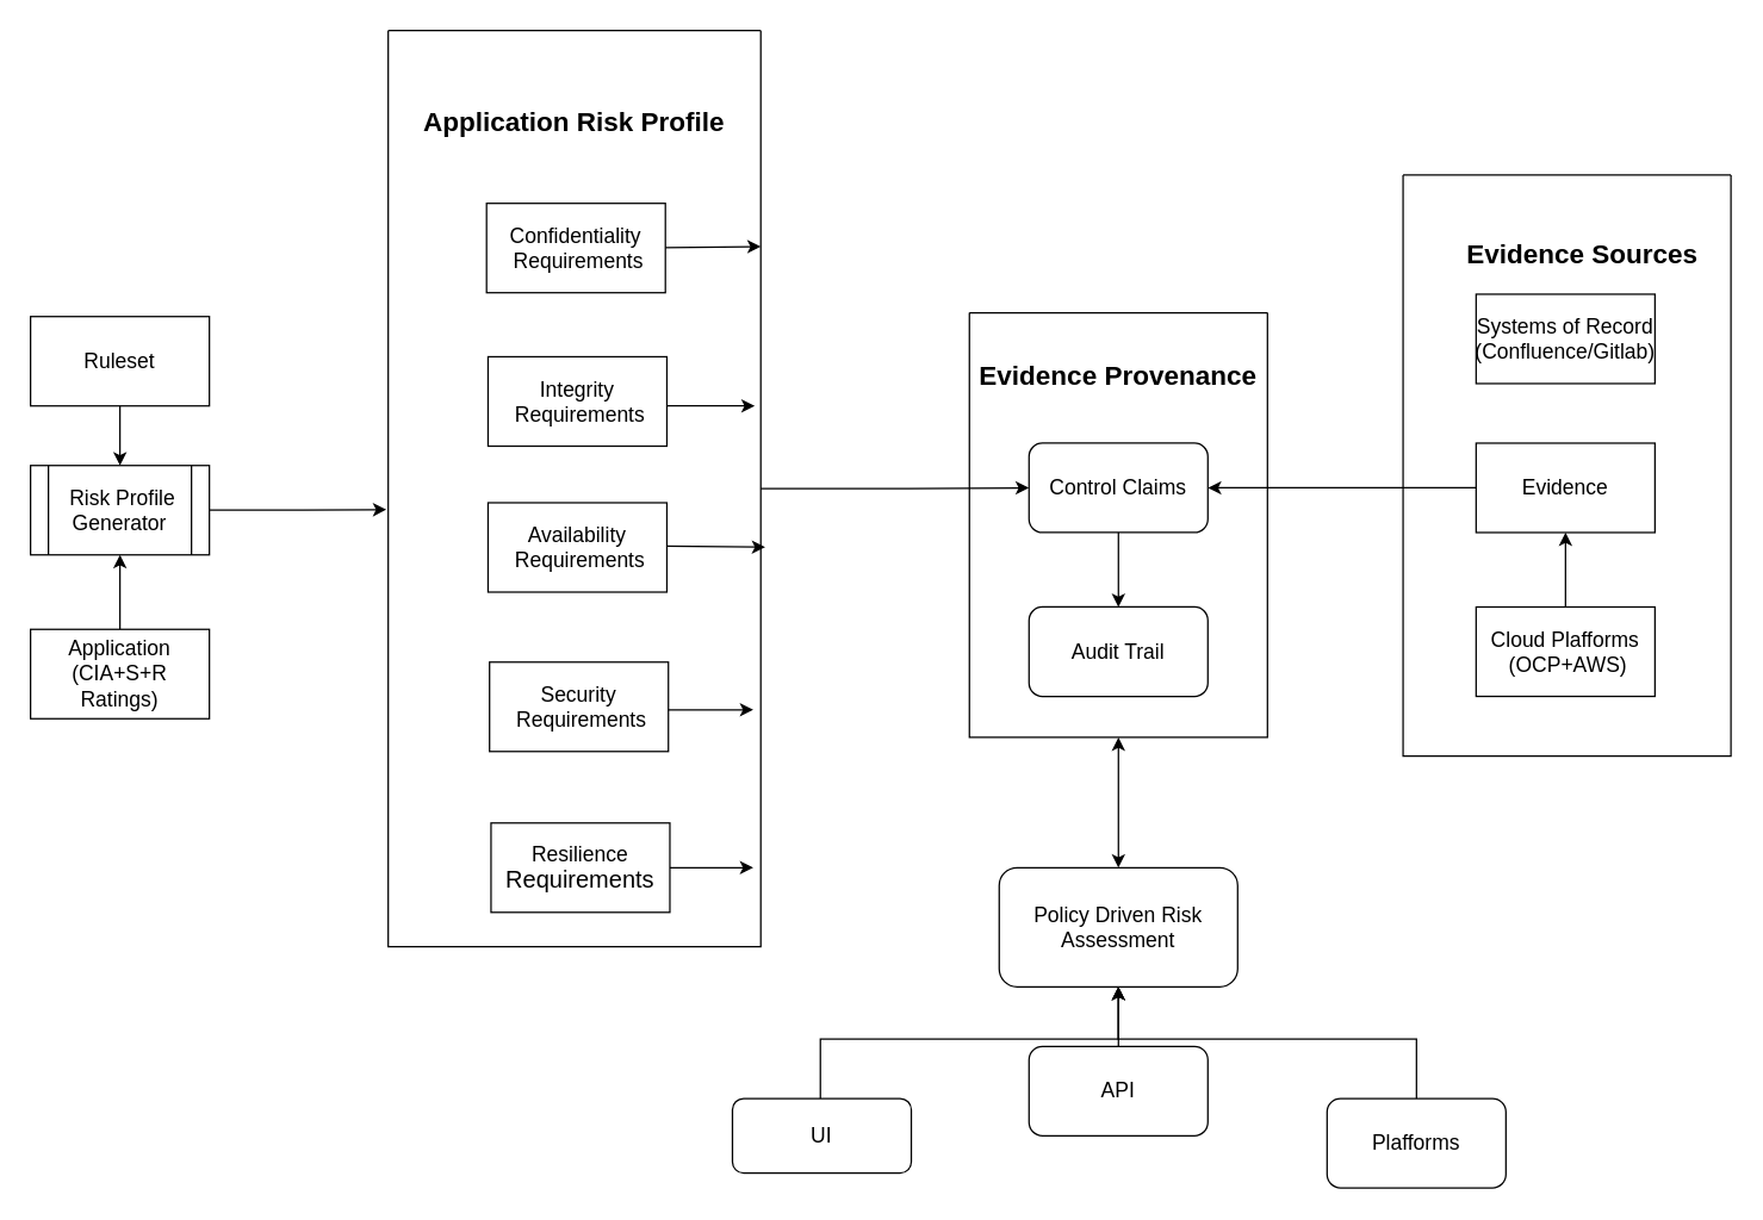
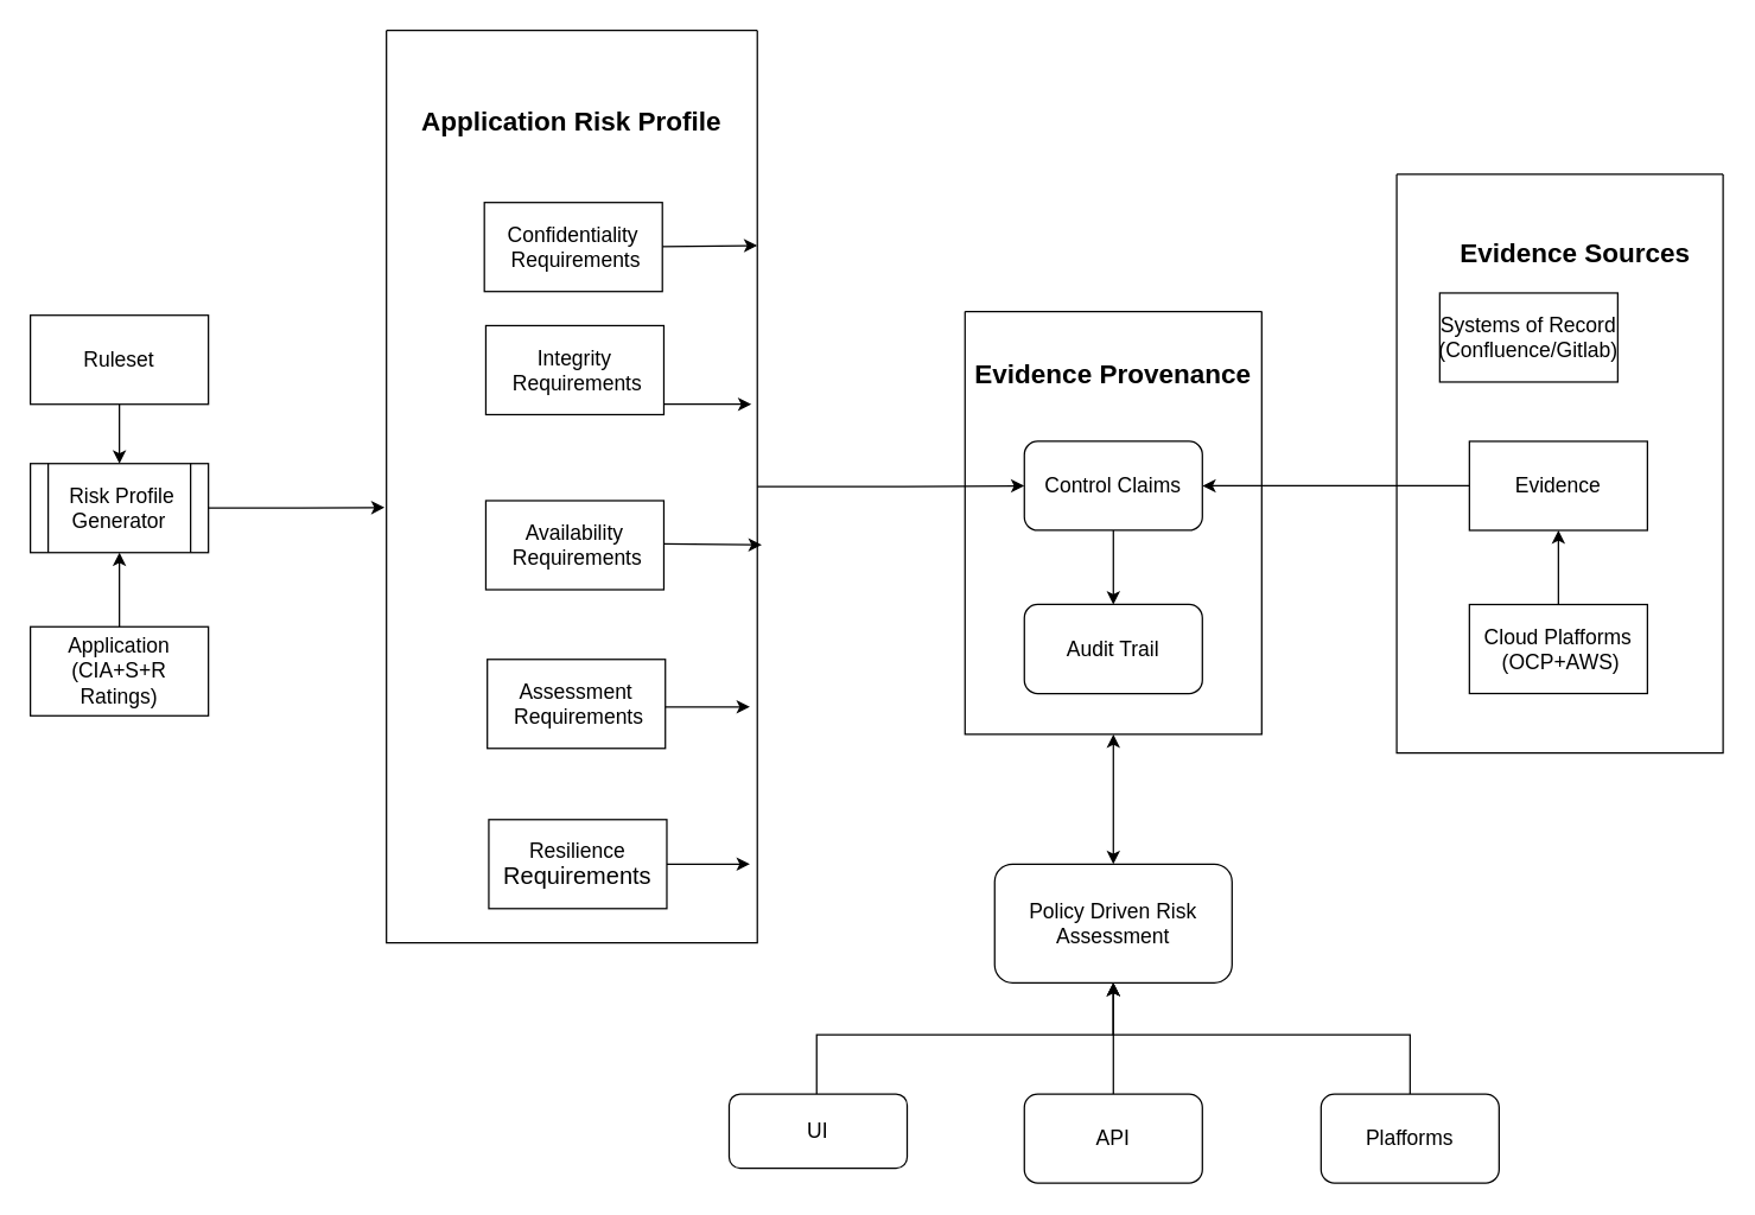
  <mxCell id="0" />
  <mxCell id="1" parent="0" />
  <mxCell id="2" value="&lt;font style=&quot;font-size: 14px;&quot;&gt;&amp;nbsp;Risk Profile&lt;/font&gt;&lt;div&gt;&lt;font style=&quot;font-size: 14px;&quot;&gt;Generator&lt;/font&gt;&lt;/div&gt;" style="shape=process;whiteSpace=wrap;html=1;backgroundOutline=1;" parent="1" vertex="1"><mxGeometry x="20" y="312" width="120" height="60" as="geometry" /></mxCell>
  <mxCell id="3" value="" style="edgeStyle=orthogonalEdgeStyle;rounded=0;orthogonalLoop=1;jettySize=auto;html=1;" parent="1" source="4" target="2" edge="1"><mxGeometry relative="1" as="geometry" /></mxCell>
  <mxCell id="4" value="&lt;font style=&quot;font-size: 14px;&quot;&gt;Ruleset&lt;/font&gt;" style="rounded=0;whiteSpace=wrap;html=1;" parent="1" vertex="1"><mxGeometry x="20" y="212" width="120" height="60" as="geometry" /></mxCell>
  <mxCell id="5" value="" style="edgeStyle=orthogonalEdgeStyle;rounded=0;orthogonalLoop=1;jettySize=auto;html=1;" parent="1" source="6" target="2" edge="1"><mxGeometry relative="1" as="geometry" /></mxCell>
  <mxCell id="6" value="&lt;font style=&quot;font-size: 14px;&quot;&gt;Application&lt;/font&gt;&lt;div&gt;&lt;span style=&quot;font-size: 14px; background-color: transparent; color: light-dark(rgb(0, 0, 0), rgb(255, 255, 255));&quot;&gt;(CIA+S+R Ratings)&lt;/span&gt;&lt;/div&gt;" style="rounded=0;whiteSpace=wrap;html=1;" parent="1" vertex="1"><mxGeometry x="20" y="422" width="120" height="60" as="geometry" /></mxCell>
  <mxCell id="7" style="edgeStyle=orthogonalEdgeStyle;rounded=0;orthogonalLoop=1;jettySize=auto;html=1;entryX=1;entryY=0.5;entryDx=0;entryDy=0;" parent="1" source="8" target="27" edge="1"><mxGeometry relative="1" as="geometry" /></mxCell>
  <mxCell id="8" value="&lt;font style=&quot;font-size: 14px;&quot;&gt;Evidence&lt;/font&gt;" style="rounded=0;whiteSpace=wrap;html=1;" parent="1" vertex="1"><mxGeometry x="990" y="297" width="120" height="60" as="geometry" /></mxCell>
  <mxCell id="9" value="" style="edgeStyle=orthogonalEdgeStyle;rounded=0;orthogonalLoop=1;jettySize=auto;html=1;" parent="1" source="10" target="8" edge="1"><mxGeometry relative="1" as="geometry" /></mxCell>
  <mxCell id="10" value="&lt;font style=&quot;font-size: 14px;&quot;&gt;Cloud Plafforms&lt;/font&gt;&lt;div&gt;&lt;font style=&quot;font-size: 14px;&quot;&gt;&amp;nbsp;(OCP+AWS)&lt;/font&gt;&lt;/div&gt;" style="rounded=0;whiteSpace=wrap;html=1;" parent="1" vertex="1"><mxGeometry x="990" y="407" width="120" height="60" as="geometry" /></mxCell>
- <mxCell id="11" value="&lt;font style=&quot;font-size: 14px;&quot;&gt;Systems of Record&lt;/font&gt;&lt;div&gt;&lt;span style=&quot;font-size: 14px; background-color: transparent; color: light-dark(rgb(0, 0, 0), rgb(255, 255, 255));&quot;&gt;(Confluence/Gitlab)&lt;/span&gt;&lt;/div&gt;" style="rounded=0;whiteSpace=wrap;html=1;" parent="1" vertex="1"><mxGeometry x="990" y="197" width="120" height="60" as="geometry" /></mxCell>
+ <mxCell id="11" value="&lt;font style=&quot;font-size: 14px;&quot;&gt;Systems of Record&lt;/font&gt;&lt;div&gt;&lt;span style=&quot;font-size: 14px; background-color: transparent; color: light-dark(rgb(0, 0, 0), rgb(255, 255, 255));&quot;&gt;(Confluence/Gitlab)&lt;/span&gt;&lt;/div&gt;" style="rounded=0;whiteSpace=wrap;html=1;" parent="1" vertex="1"><mxGeometry x="970" y="197" width="120" height="60" as="geometry" /></mxCell>
  <mxCell id="12" style="edgeStyle=orthogonalEdgeStyle;rounded=0;orthogonalLoop=1;jettySize=auto;html=1;entryX=0;entryY=0.5;entryDx=0;entryDy=0;" parent="1" source="13" target="27" edge="1"><mxGeometry relative="1" as="geometry" /></mxCell>
  <mxCell id="13" value="" style="swimlane;startSize=0;" parent="1" vertex="1"><mxGeometry x="260" y="20" width="250" height="615" as="geometry" /></mxCell>
  <mxCell id="14" value="" style="endArrow=classic;html=1;rounded=0;" parent="13" edge="1"><mxGeometry width="50" height="50" relative="1" as="geometry"><mxPoint x="165" y="146" as="sourcePoint" /><mxPoint x="250" y="145" as="targetPoint" /></mxGeometry></mxCell>
  <mxCell id="15" value="" style="endArrow=classic;html=1;rounded=0;entryX=1;entryY=0.177;entryDx=0;entryDy=0;entryPerimeter=0;" parent="13" edge="1"><mxGeometry width="50" height="50" relative="1" as="geometry"><mxPoint x="166" y="252" as="sourcePoint" /><mxPoint x="246" y="252" as="targetPoint" /></mxGeometry></mxCell>
  <mxCell id="16" value="" style="endArrow=classic;html=1;rounded=0;entryX=1.012;entryY=0.564;entryDx=0;entryDy=0;entryPerimeter=0;" parent="13" edge="1" target="13"><mxGeometry width="50" height="50" relative="1" as="geometry"><mxPoint x="165" y="346" as="sourcePoint" /><mxPoint x="245" y="346" as="targetPoint" /></mxGeometry></mxCell>
  <mxCell id="17" value="" style="endArrow=classic;html=1;rounded=0;entryX=1;entryY=0.177;entryDx=0;entryDy=0;entryPerimeter=0;" parent="13" edge="1"><mxGeometry width="50" height="50" relative="1" as="geometry"><mxPoint x="165" y="456" as="sourcePoint" /><mxPoint x="245" y="456" as="targetPoint" /></mxGeometry></mxCell>
  <mxCell id="18" value="" style="endArrow=classic;html=1;rounded=0;entryX=1;entryY=0.177;entryDx=0;entryDy=0;entryPerimeter=0;" parent="13" edge="1"><mxGeometry width="50" height="50" relative="1" as="geometry"><mxPoint x="165" y="562" as="sourcePoint" /><mxPoint x="245" y="562" as="targetPoint" /></mxGeometry></mxCell>
  <mxCell id="19" value="&lt;font style=&quot;font-size: 14px;&quot;&gt;Confidentiality&lt;/font&gt;&lt;div&gt;&lt;font style=&quot;font-size: 14px;&quot;&gt;&amp;nbsp;Requirements&lt;/font&gt;&lt;/div&gt;" style="rounded=0;whiteSpace=wrap;html=1;" parent="13" vertex="1"><mxGeometry x="66" y="116" width="120" height="60" as="geometry" /></mxCell>
- <mxCell id="20" value="&lt;font style=&quot;font-size: 14px;&quot;&gt;Integrity&lt;/font&gt;&lt;div&gt;&lt;font style=&quot;font-size: 14px;&quot;&gt;&amp;nbsp;Requirements&lt;/font&gt;&lt;/div&gt;" style="rounded=0;whiteSpace=wrap;html=1;" parent="13" vertex="1"><mxGeometry x="67" y="219" width="120" height="60" as="geometry" /></mxCell>
+ <mxCell id="20" value="&lt;font style=&quot;font-size: 14px;&quot;&gt;Integrity&lt;/font&gt;&lt;div&gt;&lt;font style=&quot;font-size: 14px;&quot;&gt;&amp;nbsp;Requirements&lt;/font&gt;&lt;/div&gt;" style="rounded=0;whiteSpace=wrap;html=1;" parent="13" vertex="1"><mxGeometry x="67" y="199" width="120" height="60" as="geometry" /></mxCell>
  <mxCell id="21" value="&lt;font style=&quot;font-size: 14px;&quot;&gt;Availability&lt;/font&gt;&lt;div&gt;&lt;font style=&quot;font-size: 14px;&quot;&gt;&amp;nbsp;Requirements&lt;/font&gt;&lt;/div&gt;" style="rounded=0;whiteSpace=wrap;html=1;" parent="13" vertex="1"><mxGeometry x="67" y="317" width="120" height="60" as="geometry" /></mxCell>
- <mxCell id="22" value="&lt;font style=&quot;font-size: 14px;&quot;&gt;Security&lt;/font&gt;&lt;div&gt;&lt;font style=&quot;font-size: 14px;&quot;&gt;&amp;nbsp;Requirements&lt;/font&gt;&lt;/div&gt;" style="rounded=0;whiteSpace=wrap;html=1;" parent="13" vertex="1"><mxGeometry x="68" y="424" width="120" height="60" as="geometry" /></mxCell>
+ <mxCell id="22" value="&lt;font style=&quot;font-size: 14px;&quot;&gt;Assessment&lt;/font&gt;&lt;div&gt;&lt;font style=&quot;font-size: 14px;&quot;&gt;&amp;nbsp;Requirements&lt;/font&gt;&lt;/div&gt;" style="rounded=0;whiteSpace=wrap;html=1;" parent="13" vertex="1"><mxGeometry x="68" y="424" width="120" height="60" as="geometry" /></mxCell>
  <mxCell id="23" value="&lt;font style=&quot;font-size: 14px;&quot;&gt;Resilience&lt;/font&gt;&lt;div&gt;&lt;span style=&quot;font-size: medium; background-color: transparent; color: light-dark(rgb(0, 0, 0), rgb(255, 255, 255));&quot;&gt;Requirements&lt;/span&gt;&lt;/div&gt;" style="rounded=0;whiteSpace=wrap;html=1;" parent="13" vertex="1"><mxGeometry x="69" y="532" width="120" height="60" as="geometry" /></mxCell>
  <mxCell id="24" value="&lt;b&gt;&lt;font style=&quot;font-size: 18px;&quot;&gt;Application Risk Profile&lt;/font&gt;&lt;/b&gt;" style="text;html=1;align=center;verticalAlign=middle;whiteSpace=wrap;rounded=0;" parent="13" vertex="1"><mxGeometry x="10" y="47" width="230" height="30" as="geometry" /></mxCell>
  <mxCell id="25" value="&lt;font style=&quot;font-size: 14px;&quot;&gt;Audit Trail&lt;/font&gt;" style="rounded=1;whiteSpace=wrap;html=1;" parent="1" vertex="1"><mxGeometry x="690" y="407" width="120" height="60" as="geometry" /></mxCell>
  <mxCell id="26" value="" style="swimlane;startSize=0;" parent="1" vertex="1"><mxGeometry x="650" y="209.5" width="200" height="285" as="geometry" /></mxCell>
  <mxCell id="27" value="&lt;font style=&quot;font-size: 14px;&quot;&gt;Control Claims&lt;/font&gt;" style="rounded=1;whiteSpace=wrap;html=1;" parent="26" vertex="1"><mxGeometry x="40" y="87.5" width="120" height="60" as="geometry" /></mxCell>
  <mxCell id="28" value="&lt;b&gt;&lt;font style=&quot;font-size: 18px;&quot;&gt;Evidence Provenance&lt;/font&gt;&lt;/b&gt;" style="text;html=1;align=center;verticalAlign=middle;whiteSpace=wrap;rounded=0;" parent="26" vertex="1"><mxGeometry x="5" y="27.5" width="190" height="30" as="geometry" /></mxCell>
  <mxCell id="29" style="edgeStyle=orthogonalEdgeStyle;rounded=0;orthogonalLoop=1;jettySize=auto;html=1;entryX=-0.005;entryY=0.523;entryDx=0;entryDy=0;entryPerimeter=0;" parent="1" source="2" target="13" edge="1"><mxGeometry relative="1" as="geometry" /></mxCell>
  <mxCell id="30" value="" style="edgeStyle=orthogonalEdgeStyle;rounded=0;orthogonalLoop=1;jettySize=auto;html=1;" parent="1" source="27" target="25" edge="1"><mxGeometry relative="1" as="geometry" /></mxCell>
  <mxCell id="31" value="&lt;font style=&quot;font-size: 14px;&quot;&gt;Policy Driven Risk&lt;/font&gt;&lt;div&gt;&lt;font style=&quot;font-size: 14px;&quot;&gt;Assessment&lt;/font&gt;&lt;/div&gt;" style="rounded=1;whiteSpace=wrap;html=1;" parent="1" vertex="1"><mxGeometry x="670" y="582" width="160" height="80" as="geometry" /></mxCell>
  <mxCell id="32" value="" style="endArrow=classic;startArrow=classic;html=1;rounded=0;entryX=0.5;entryY=1;entryDx=0;entryDy=0;" parent="1" target="26" edge="1"><mxGeometry width="50" height="50" relative="1" as="geometry"><mxPoint x="750" y="582" as="sourcePoint" /><mxPoint x="800" y="532" as="targetPoint" /></mxGeometry></mxCell>
  <mxCell id="33" style="edgeStyle=orthogonalEdgeStyle;rounded=0;orthogonalLoop=1;jettySize=auto;html=1;entryX=0.5;entryY=1;entryDx=0;entryDy=0;" parent="1" source="34" target="31" edge="1"><mxGeometry relative="1" as="geometry"><Array as="points"><mxPoint x="550" y="697" /><mxPoint x="750" y="697" /></Array></mxGeometry></mxCell>
  <mxCell id="34" value="&lt;font style=&quot;font-size: 14px;&quot;&gt;UI&lt;/font&gt;" style="rounded=1;whiteSpace=wrap;html=1;" parent="1" vertex="1"><mxGeometry x="491" y="737" width="120" height="50" as="geometry" /></mxCell>
  <mxCell id="35" style="edgeStyle=orthogonalEdgeStyle;rounded=0;orthogonalLoop=1;jettySize=auto;html=1;entryX=0.5;entryY=1;entryDx=0;entryDy=0;" parent="1" source="36" target="31" edge="1"><mxGeometry relative="1" as="geometry" /></mxCell>
- <mxCell id="36" value="&lt;font style=&quot;font-size: 14px;&quot;&gt;API&lt;/font&gt;" style="rounded=1;whiteSpace=wrap;html=1;" parent="1" vertex="1"><mxGeometry x="690" y="702" width="120" height="60" as="geometry" /></mxCell>
+ <mxCell id="36" value="&lt;font style=&quot;font-size: 14px;&quot;&gt;API&lt;/font&gt;" style="rounded=1;whiteSpace=wrap;html=1;" parent="1" vertex="1"><mxGeometry x="690" y="737" width="120" height="60" as="geometry" /></mxCell>
  <mxCell id="37" style="edgeStyle=orthogonalEdgeStyle;rounded=0;orthogonalLoop=1;jettySize=auto;html=1;entryX=0.5;entryY=1;entryDx=0;entryDy=0;" parent="1" source="38" target="31" edge="1"><mxGeometry relative="1" as="geometry"><Array as="points"><mxPoint x="950" y="697" /><mxPoint x="750" y="697" /></Array></mxGeometry></mxCell>
  <mxCell id="38" value="&lt;font style=&quot;font-size: 14px;&quot;&gt;Plafforms&lt;/font&gt;" style="rounded=1;whiteSpace=wrap;html=1;" parent="1" vertex="1"><mxGeometry x="890" y="737" width="120" height="60" as="geometry" /></mxCell>
  <mxCell id="39" value="" style="swimlane;startSize=0;" parent="1" vertex="1"><mxGeometry x="941" y="117" width="220" height="390" as="geometry" /></mxCell>
  <mxCell id="40" value="&lt;b&gt;&lt;font style=&quot;font-size: 18px;&quot;&gt;Evidence Sources&lt;/font&gt;&lt;/b&gt;" style="text;html=1;align=center;verticalAlign=middle;whiteSpace=wrap;rounded=0;" parent="39" vertex="1"><mxGeometry x="31.75" y="34" width="176.5" height="40" as="geometry" /></mxCell>
